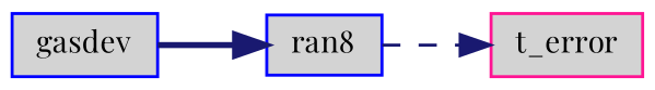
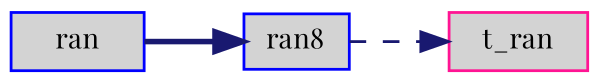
  digraph {
    fontname="Playfair Display"
    rankdir=LR
    node [color=blue fillcolor=lightgrey fontname="Playfair Display" fontsize=10 shape=record style=filled]
    edge [color=midnightblue fontname="Playfair Display" fontsize=10 labelfontname=FreeSans labelfontsize=10]
-   n1 [fontcolor=black height=0.2 label=gasdev width=0.4]
+   n1 [fontcolor=black height=0.2 label=ran width=0.4]
    n2 [height=0.2 label=ran8 width=0.4]
-   n3 [color=deeppink height=0.2 label=t_error width=0.4]
+   n3 [color=deeppink height=0.2 label=t_ran width=0.4]
    n1 -> n2 [style=bold]
    n2 -> n3 [style=dashed]
  }
